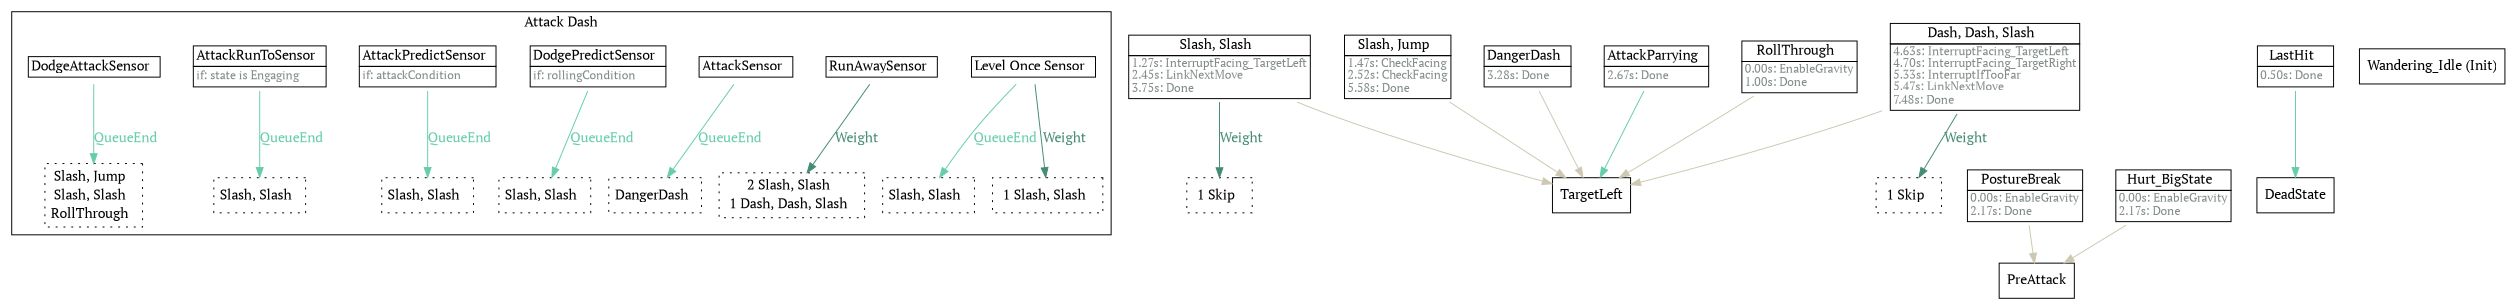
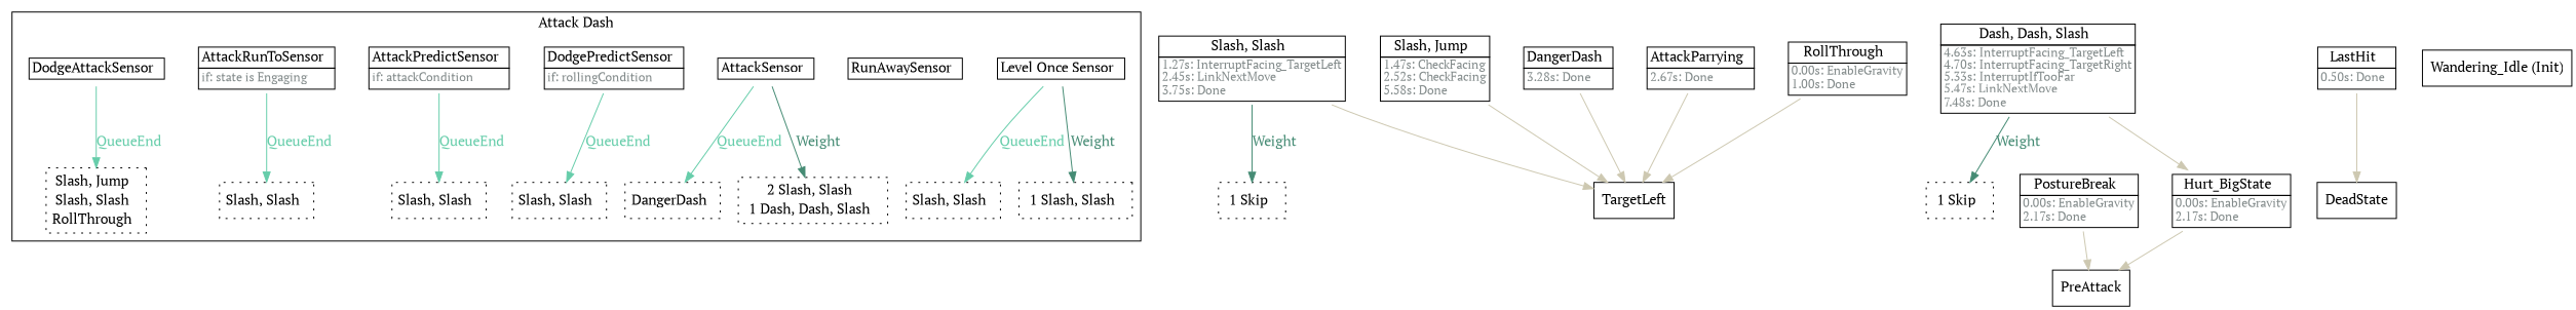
  strict digraph {
    fontname="PT Serif"
    rankdir=TB
    node [fontname="PT Serif" shape=plaintext]
    edge [color=cornsilk3 fontcolor=cornsilk3 fontname="PT Serif"]
    n1 [label=<<TABLE border="0" cellspacing="0" cellborder="1" cellpadding="2"><TR><TD>Level Once Sensor  </TD></TR></TABLE>>]
    n2 [label=<<TABLE border="0" cellspacing="0" cellborder="0" cellpadding="2"><TR><TD>Slash, Slash  </TD></TR></TABLE>> margin=0.05 shape=box style=dotted]
    n3 [label=<<TABLE border="0" cellspacing="0" cellborder="0" cellpadding="2"><TR><TD>1 Slash, Slash  </TD></TR></TABLE>> shape=box style=dotted]
    n4 [label=<<TABLE border="0" cellspacing="0" cellborder="1" cellpadding="2"><TR><TD>RunAwaySensor  </TD></TR></TABLE>>]
    n5 [label=<<TABLE border="0" cellspacing="0" cellborder="1" cellpadding="2"><TR><TD>AttackSensor  </TD></TR></TABLE>>]
    n6 [label=<<TABLE border="0" cellspacing="0" cellborder="0" cellpadding="2"><TR><TD>DangerDash  </TD></TR></TABLE>> margin=0.05 shape=box style=dotted]
    n7 [label=<<TABLE border="0" cellspacing="0" cellborder="0" cellpadding="2"><TR><TD>2 Slash, Slash  </TD></TR><TR><TD>1 Dash, Dash, Slash  </TD></TR></TABLE>> shape=box style=dotted]
    n8 [label=<<TABLE border="0" cellspacing="0" cellborder="1" cellpadding="2"><TR><TD>DodgePredictSensor  </TD></TR><TR><TD align="left" balign="left"><FONT point-size="12" color="azure4">if: rollingCondition</FONT>  </TD></TR></TABLE>>]
    n9 [label=<<TABLE border="0" cellspacing="0" cellborder="0" cellpadding="2"><TR><TD>Slash, Slash  </TD></TR></TABLE>> margin=0.05 shape=box style=dotted]
    n10 [label=<<TABLE border="0" cellspacing="0" cellborder="1" cellpadding="2"><TR><TD>AttackPredictSensor  </TD></TR><TR><TD align="left" balign="left"><FONT point-size="12" color="azure4">if: attackCondition</FONT>  </TD></TR></TABLE>>]
    n11 [label=<<TABLE border="0" cellspacing="0" cellborder="0" cellpadding="2"><TR><TD>Slash, Slash  </TD></TR></TABLE>> margin=0.05 shape=box style=dotted]
    n12 [label=<<TABLE border="0" cellspacing="0" cellborder="1" cellpadding="2"><TR><TD>AttackRunToSensor  </TD></TR><TR><TD align="left" balign="left"><FONT point-size="12" color="azure4">if: state is Engaging</FONT>  </TD></TR></TABLE>>]
    n13 [label=<<TABLE border="0" cellspacing="0" cellborder="0" cellpadding="2"><TR><TD>Slash, Slash  </TD></TR></TABLE>> margin=0.05 shape=box style=dotted]
    n14 [label=<<TABLE border="0" cellspacing="0" cellborder="1" cellpadding="2"><TR><TD>DodgeAttackSensor  </TD></TR></TABLE>>]
    n15 [label=<<TABLE border="0" cellspacing="0" cellborder="0" cellpadding="2"><TR><TD>Slash, Jump  </TD></TR><TR><TD>Slash, Slash  </TD></TR><TR><TD>RollThrough  </TD></TR></TABLE>> margin=0.05 shape=box style=dotted]
    n16 [label=<<TABLE border="0" cellspacing="0" cellborder="1" cellpadding="2"><TR><TD>Slash, Slash  </TD></TR><TR><TD align="left" balign="left"><FONT point-size="12" color="azure4">1.27s: InterruptFacing_TargetLeft<br/>2.45s: LinkNextMove<br/>3.75s: Done</FONT>  </TD></TR></TABLE>>]
    n17 [label=TargetLeft shape=box]
    n18 [label=<<TABLE border="0" cellspacing="0" cellborder="0" cellpadding="2"><TR><TD>1 Skip  </TD></TR></TABLE>> shape=box style=dotted]
    n19 [label=<<TABLE border="0" cellspacing="0" cellborder="1" cellpadding="2"><TR><TD>Dash, Dash, Slash  </TD></TR><TR><TD align="left" balign="left"><FONT point-size="12" color="azure4">4.63s: InterruptFacing_TargetLeft<br/>4.70s: InterruptFacing_TargetRight<br/>5.33s: InterruptIfTooFar<br/>5.47s: LinkNextMove<br/>7.48s: Done</FONT>  </TD></TR></TABLE>>]
    n20 [label=<<TABLE border="0" cellspacing="0" cellborder="0" cellpadding="2"><TR><TD>1 Skip  </TD></TR></TABLE>> shape=box style=dotted]
    n21 [label=<<TABLE border="0" cellspacing="0" cellborder="1" cellpadding="2"><TR><TD>Slash, Jump  </TD></TR><TR><TD align="left" balign="left"><FONT point-size="12" color="azure4">1.47s: CheckFacing<br/>2.52s: CheckFacing<br/>5.58s: Done</FONT>  </TD></TR></TABLE>>]
    n22 [label=<<TABLE border="0" cellspacing="0" cellborder="1" cellpadding="2"><TR><TD>DangerDash  </TD></TR><TR><TD align="left" balign="left"><FONT point-size="12" color="azure4">3.28s: Done</FONT>  </TD></TR></TABLE>>]
    n23 [label=<<TABLE border="0" cellspacing="0" cellborder="1" cellpadding="2"><TR><TD>AttackParrying  </TD></TR><TR><TD align="left" balign="left"><FONT point-size="12" color="azure4">2.67s: Done</FONT>  </TD></TR></TABLE>>]
    n24 [label=<<TABLE border="0" cellspacing="0" cellborder="1" cellpadding="2"><TR><TD>Hurt_BigState  </TD></TR><TR><TD align="left" balign="left"><FONT point-size="12" color="azure4">0.00s: EnableGravity<br/>2.17s: Done</FONT>  </TD></TR></TABLE>>]
    PreAttack [shape=box]
    n26 [label=<<TABLE border="0" cellspacing="0" cellborder="1" cellpadding="2"><TR><TD>LastHit  </TD></TR><TR><TD align="left" balign="left"><FONT point-size="12" color="azure4">0.50s: Done</FONT>  </TD></TR></TABLE>>]
    DeadState [shape=box]
    n28 [label=<<TABLE border="0" cellspacing="0" cellborder="1" cellpadding="2"><TR><TD>PostureBreak  </TD></TR><TR><TD align="left" balign="left"><FONT point-size="12" color="azure4">0.00s: EnableGravity<br/>2.17s: Done</FONT>  </TD></TR></TABLE>>]
    n29 [label=<<TABLE border="0" cellspacing="0" cellborder="1" cellpadding="2"><TR><TD>RollThrough  </TD></TR><TR><TD align="left" balign="left"><FONT point-size="12" color="azure4">0.00s: EnableGravity<br/>1.00s: Done</FONT>  </TD></TR></TABLE>>]
    n30 [label="Wandering_Idle (Init)" shape=box]
    subgraph cluster_1 {
      label="Attack Dash"
      rank=sink
      n1
      n2
      n3
      n4
      n5
      n6
      n7
      n8
      n9
      n10
      n11
      n12
      n13
      n14
      n15
    }
    n1 -> n2 [color=aquamarine3 fontcolor=aquamarine3 label=QueueEnd]
    n1 -> n3 [color=aquamarine4 fontcolor=aquamarine4 label=Weight]
    n5 -> n6 [color=aquamarine3 fontcolor=aquamarine3 label=QueueEnd]
-   n4 -> n7 [color=aquamarine4 fontcolor=aquamarine4 label=Weight]
+   n5 -> n7 [color=aquamarine4 fontcolor=aquamarine4 label=Weight]
    n8 -> n9 [color=aquamarine3 fontcolor=aquamarine3 label=QueueEnd]
    n10 -> n11 [color=aquamarine3 fontcolor=aquamarine3 label=QueueEnd]
    n12 -> n13 [color=aquamarine3 fontcolor=aquamarine3 label=QueueEnd]
    n14 -> n15 [color=aquamarine3 fontcolor=aquamarine3 label=QueueEnd]
    n16 -> n17
    n16 -> n18 [color=aquamarine4 fontcolor=aquamarine4 label=Weight]
-   n19 -> n17
+   n19 -> n24
    n19 -> n20 [color=aquamarine4 fontcolor=aquamarine4 label=Weight]
    n21 -> n17
    n22 -> n17
-   n23 -> n17 [color=aquamarine3]
+   n23 -> n17
    n24 -> PreAttack
-   n26 -> DeadState [color=aquamarine3]
+   n26 -> DeadState
    n28 -> PreAttack
    n29 -> n17
  }
